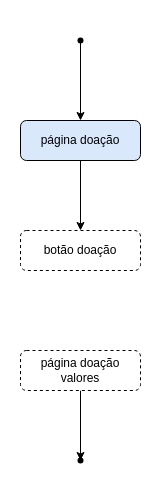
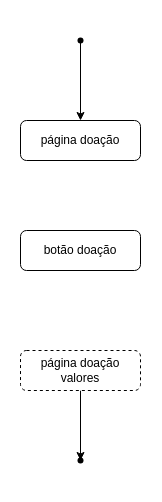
  <mxCell id="0" />
  <mxCell id="1" parent="0" />
- <mxCell id="2" style="edgeStyle=orthogonalEdgeStyle;rounded=0;orthogonalLoop=1;jettySize=auto;html=1;" edge="1" parent="1" source="3" target="6"><mxGeometry relative="1" as="geometry"><mxPoint x="80" y="240" as="targetPoint" /></mxGeometry></mxCell>
- <mxCell id="3" value="página doação" style="rounded=1;whiteSpace=wrap;html=1;fillColor=#dae8fc;" vertex="1" parent="1"><mxGeometry x="20" y="120" width="120" height="40" as="geometry" /></mxCell>
+ <mxCell id="3" value="página doação" style="rounded=1;whiteSpace=wrap;html=1;" vertex="1" parent="1"><mxGeometry x="20" y="120" width="120" height="40" as="geometry" /></mxCell>
  <mxCell id="4" style="edgeStyle=orthogonalEdgeStyle;rounded=0;orthogonalLoop=1;jettySize=auto;html=1;entryX=0.5;entryY=0;entryDx=0;entryDy=0;" edge="1" parent="1" source="5" target="3"><mxGeometry relative="1" as="geometry" /></mxCell>
  <mxCell id="5" value="" style="shape=waypoint;sketch=0;fillStyle=solid;size=6;pointerEvents=1;points=[];fillColor=none;resizable=0;rotatable=0;perimeter=centerPerimeter;snapToPoint=1;" vertex="1" parent="1"><mxGeometry x="60" y="20" width="40" height="40" as="geometry" /></mxCell>
- <mxCell id="6" value="botão doação" style="rounded=1;whiteSpace=wrap;html=1;dashed=1;" vertex="1" parent="1"><mxGeometry x="20" y="230" width="120" height="40" as="geometry" /></mxCell>
+ <mxCell id="6" value="botão doação" style="rounded=1;whiteSpace=wrap;html=1;" vertex="1" parent="1"><mxGeometry x="20" y="230" width="120" height="40" as="geometry" /></mxCell>
  <mxCell id="7" value="" style="edgeStyle=orthogonalEdgeStyle;rounded=0;orthogonalLoop=1;jettySize=auto;html=1;" edge="1" parent="1" source="8" target="9"><mxGeometry relative="1" as="geometry" /></mxCell>
  <mxCell id="8" value="página doação valores" style="rounded=1;whiteSpace=wrap;html=1;dashed=1;" vertex="1" parent="1"><mxGeometry x="20" y="350" width="120" height="40" as="geometry" /></mxCell>
  <mxCell id="9" value="" style="shape=waypoint;size=6;pointerEvents=1;points=[];fillColor=#ffffff;resizable=0;rotatable=0;perimeter=centerPerimeter;snapToPoint=1;rounded=1;" vertex="1" parent="1"><mxGeometry x="60" y="440" width="40" height="40" as="geometry" /></mxCell>
